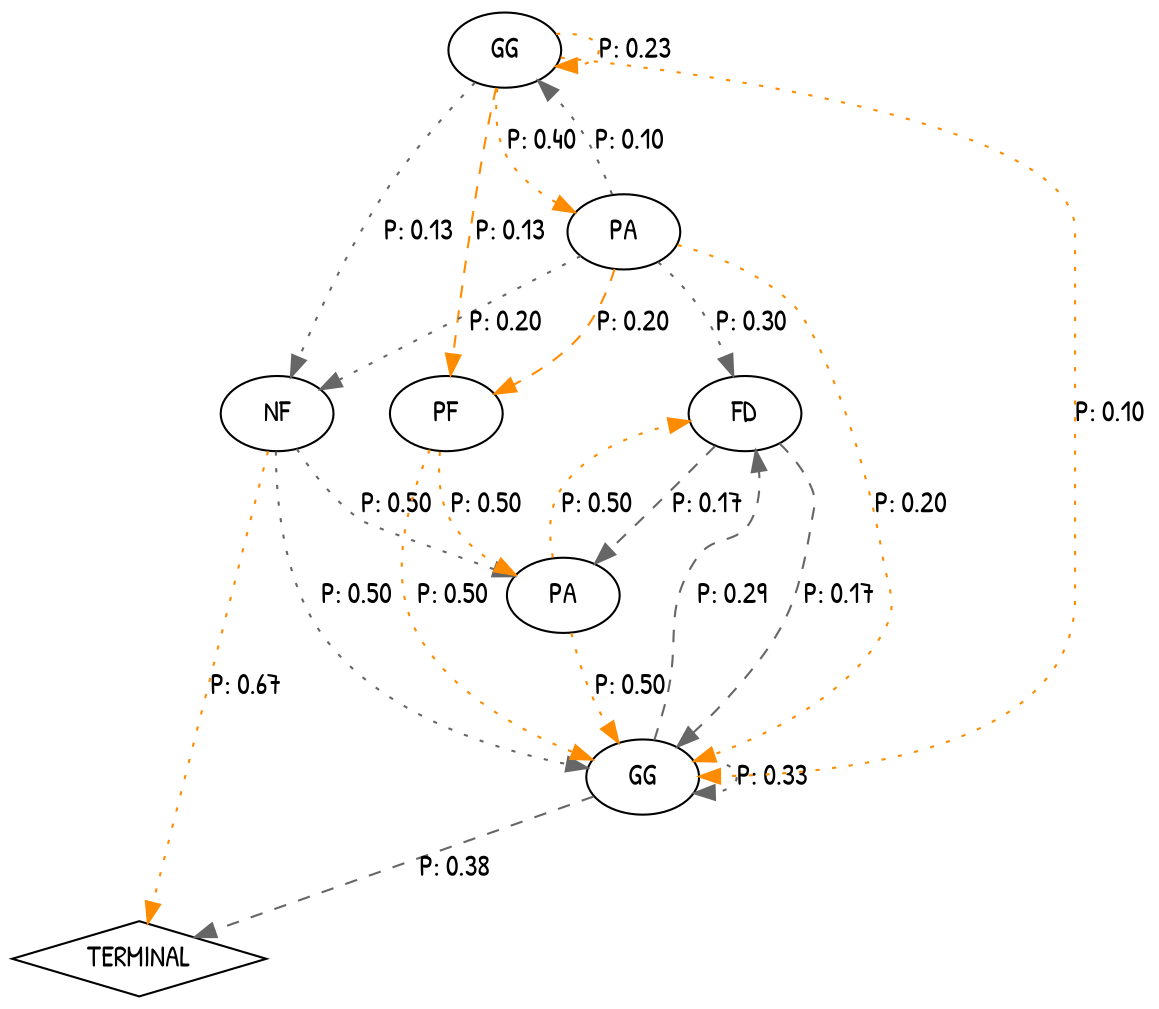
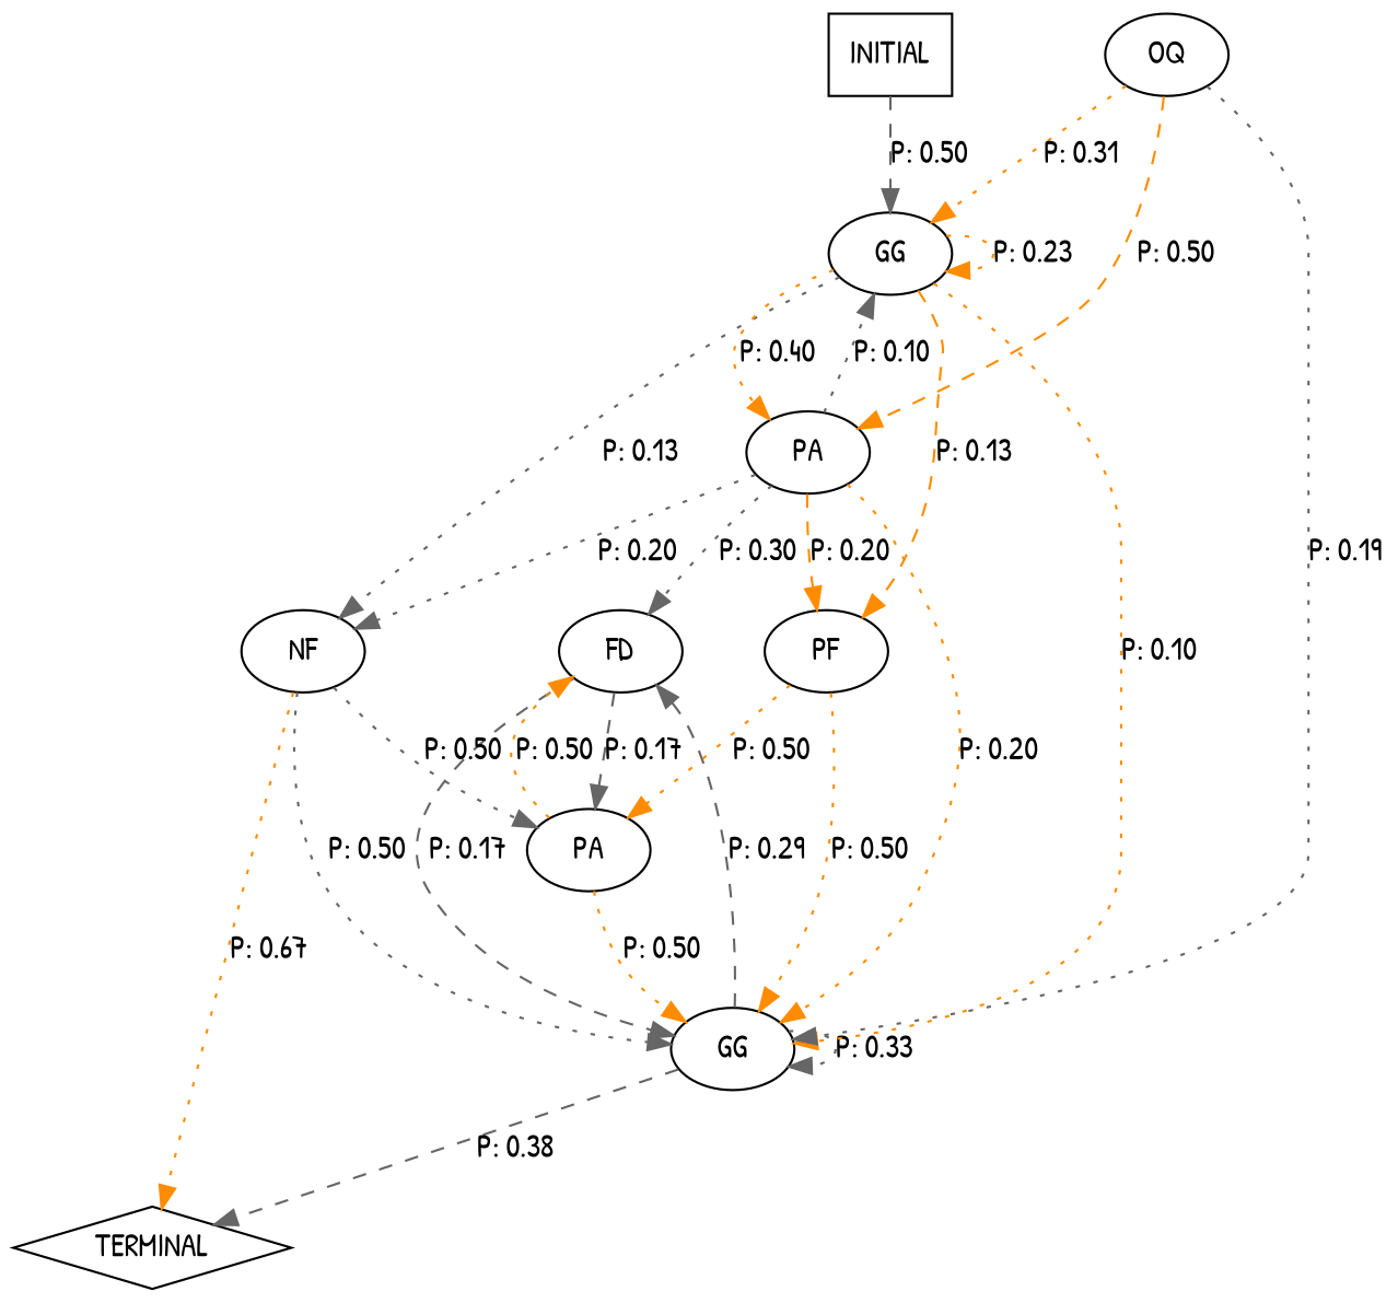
  digraph {
    fontname="Patrick Hand"
    node [fontname="Patrick Hand"]
    edge [color=gray40 fontname="Patrick Hand" style=dotted]
    n1 [label=FD]
    n2 [label=GG]
    n3 [label=PA]
    n4 [label=TERMINAL shape=diamond]
    n5 [label=GG]
    n6 [label=NF]
    n7 [label=PA]
    n8 [label=PF]
+   n9 [label=OQ]
+   n10 [label=INITIAL shape=box]
    n1 -> n2 [label="P: 0.17" style=dashed]
    n1 -> n3 [label="P: 0.17" style=dashed]
    n2 -> n1 [label="P: 0.29" style=dashed]
    n2 -> n2 [label="P: 0.33"]
    n2 -> n4 [label="P: 0.38" style=dashed]
    n3 -> n1 [color=darkorange label="P: 0.50"]
    n3 -> n2 [color=darkorange label="P: 0.50"]
    n5 -> n2 [color=darkorange label="P: 0.10"]
    n5 -> n5 [color=darkorange label="P: 0.23"]
    n5 -> n6 [label="P: 0.13"]
    n5 -> n7 [color=darkorange label="P: 0.40"]
    n5 -> n8 [color=darkorange label="P: 0.13" style=dashed]
    n6 -> n2 [label="P: 0.50"]
    n6 -> n3 [label="P: 0.50"]
    n6 -> n4 [color=darkorange label="P: 0.67"]
    n7 -> n1 [label="P: 0.30"]
    n7 -> n2 [color=darkorange label="P: 0.20"]
    n7 -> n5 [label="P: 0.10"]
    n7 -> n6 [label="P: 0.20"]
    n7 -> n8 [color=darkorange label="P: 0.20" style=dashed]
    n8 -> n2 [color=darkorange label="P: 0.50"]
    n8 -> n3 [color=darkorange label="P: 0.50"]
+   n9 -> n2 [label="P: 0.19"]
+   n9 -> n5 [color=darkorange label="P: 0.31"]
+   n9 -> n7 [color=darkorange label="P: 0.50" style=dashed]
+   n10 -> n5 [label="P: 0.50" style=dashed]
  }
